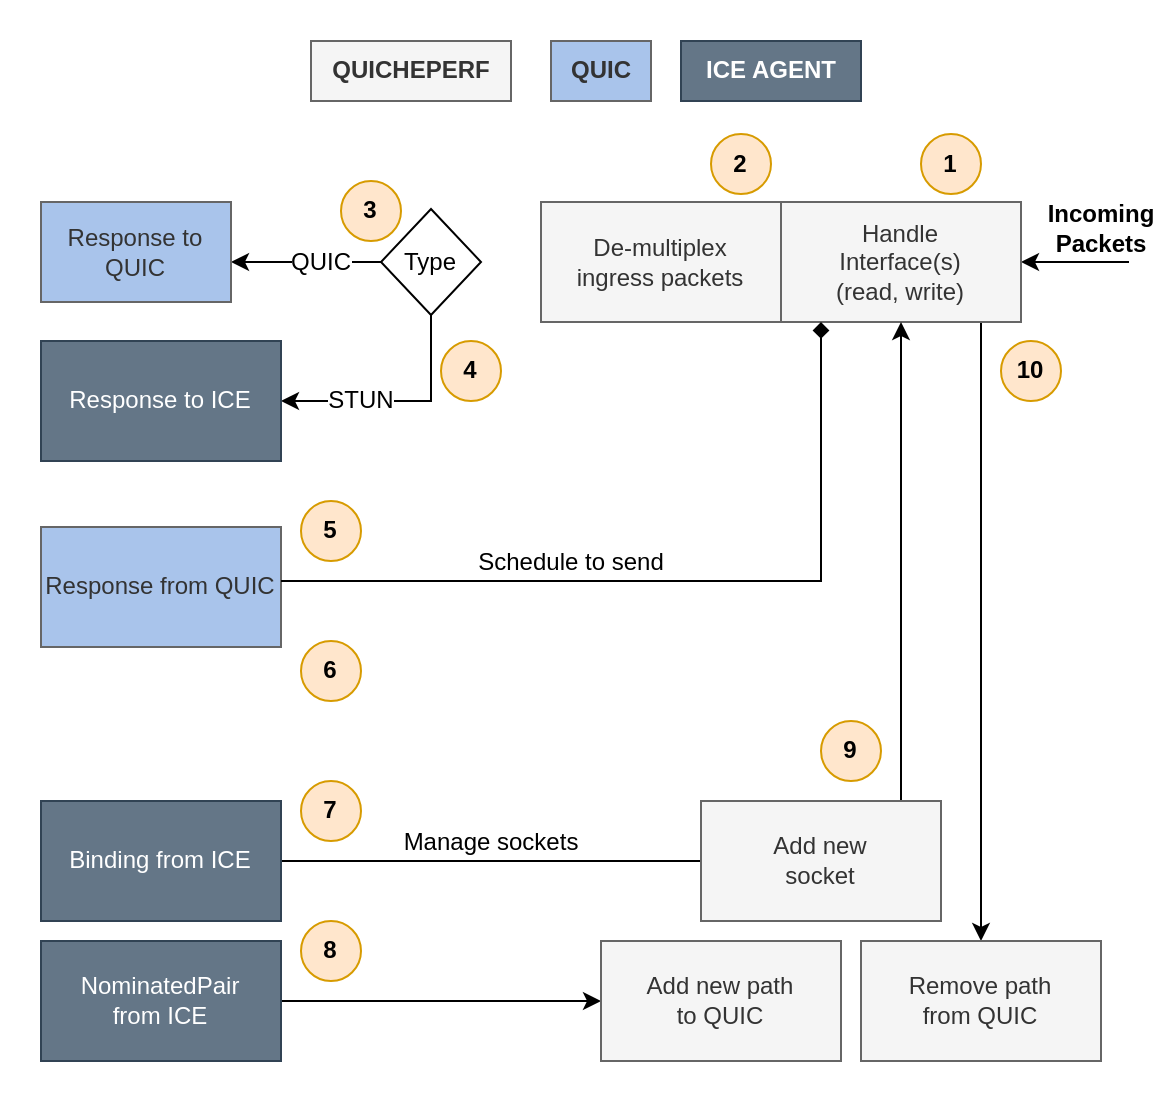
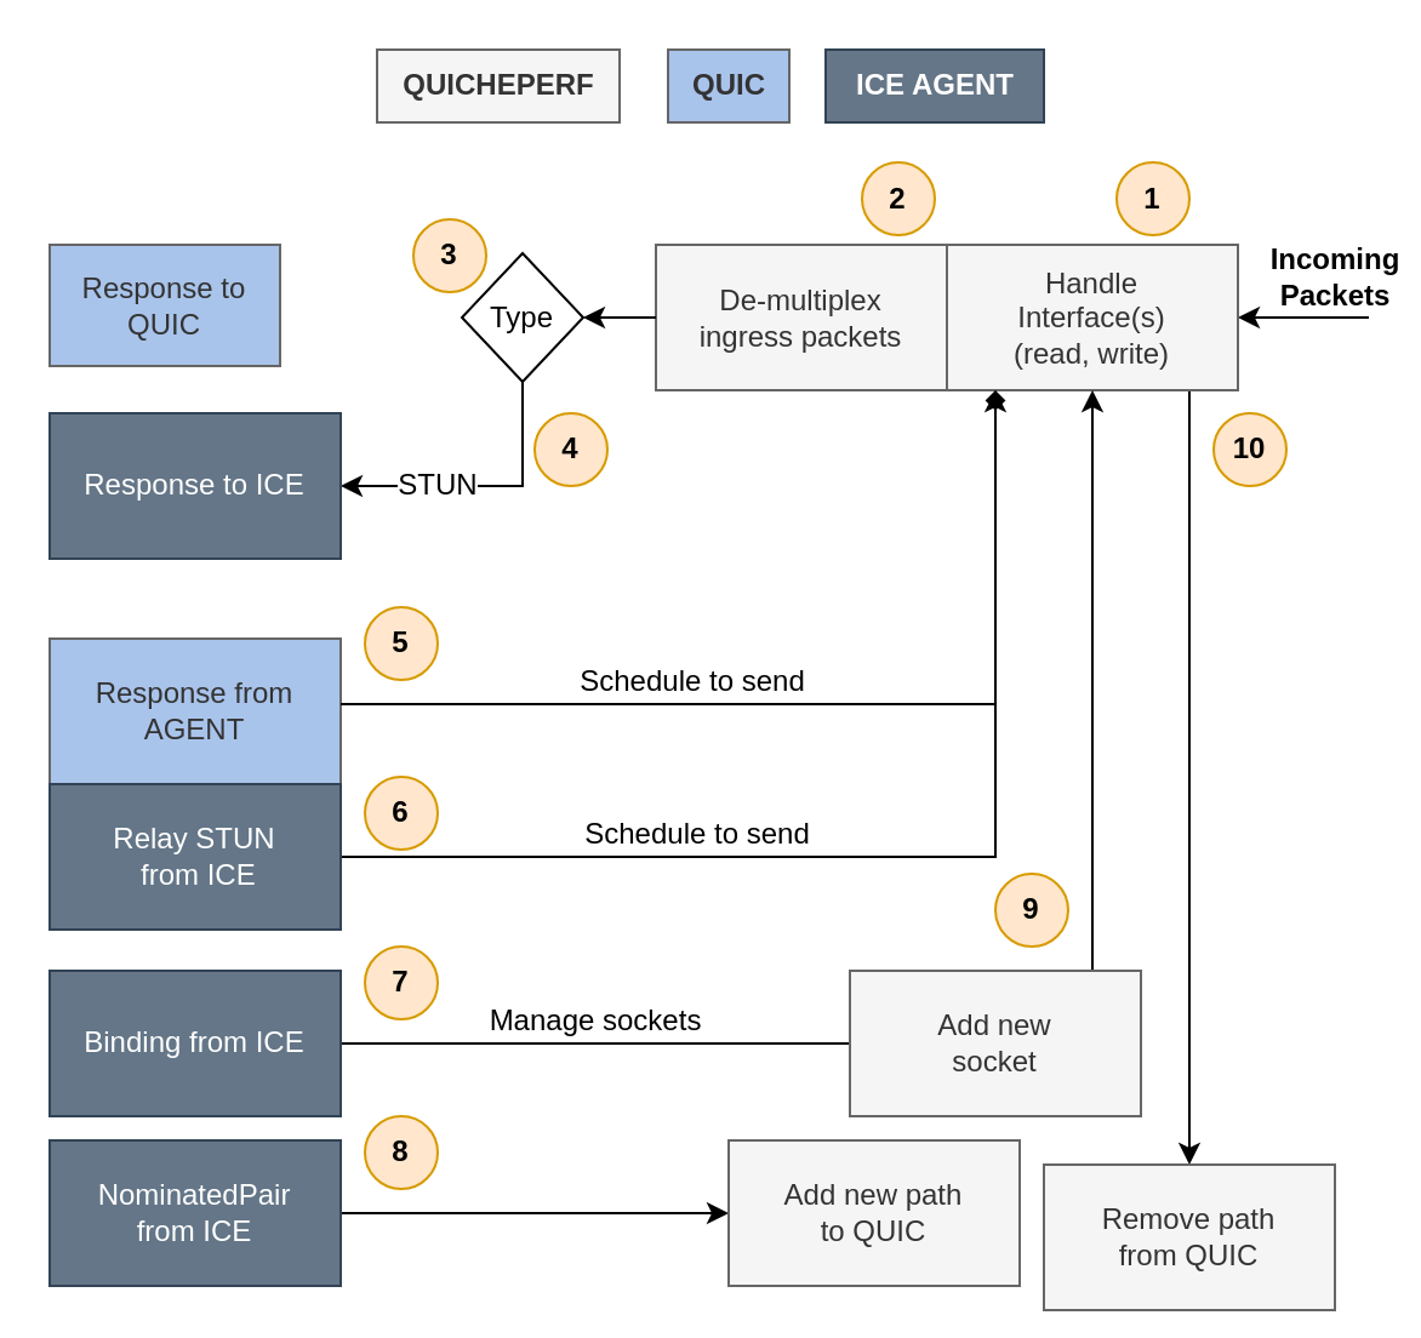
  <mxCell id="0" />
  <mxCell id="1" parent="0" />
  <mxCell id="2" value="&lt;div&gt;Incoming&lt;/div&gt;&lt;div&gt;Packets&lt;br&gt;&lt;/div&gt;" style="edgeStyle=orthogonalEdgeStyle;rounded=0;orthogonalLoop=1;jettySize=auto;html=1;startArrow=classic;startFill=1;fontStyle=1;fontSize=12;verticalAlign=bottom;endArrow=none;endFill=0;labelPosition=center;verticalLabelPosition=top;align=center;" edge="1" parent="1" source="4"><mxGeometry x="0.487" relative="1" as="geometry"><mxPoint x="564" y="130.5" as="targetPoint" /><mxPoint as="offset" /></mxGeometry></mxCell>
  <mxCell id="3" style="edgeStyle=orthogonalEdgeStyle;rounded=0;orthogonalLoop=1;jettySize=auto;html=1;" edge="1" parent="1" source="4" target="25"><mxGeometry relative="1" as="geometry"><Array as="points"><mxPoint x="490" y="240" /><mxPoint x="490" y="240" /></Array></mxGeometry></mxCell>
  <mxCell id="4" value="Handle&lt;br&gt;&lt;div&gt;Interface(s)&lt;/div&gt;&lt;div&gt;(read, write)&lt;br&gt;&lt;/div&gt;" style="rounded=0;whiteSpace=wrap;html=1;fillColor=#f5f5f5;fontColor=#333333;strokeColor=#666666;" vertex="1" parent="1"><mxGeometry x="390" y="100.5" width="120" height="60" as="geometry" /></mxCell>
  <mxCell id="5" value="1" style="ellipse;whiteSpace=wrap;html=1;aspect=fixed;fontSize=12;fontStyle=1;fillColor=#ffe6cc;strokeColor=#d79b00;" vertex="1" parent="1"><mxGeometry x="460" y="66.5" width="30" height="30" as="geometry" /></mxCell>
  <mxCell id="6" value="QUICHEPERF" style="text;html=1;align=center;verticalAlign=middle;resizable=0;points=[];autosize=1;strokeColor=#666666;fillColor=#f5f5f5;fontStyle=1;fontColor=#333333;" vertex="1" parent="1"><mxGeometry x="155" y="20" width="100" height="30" as="geometry" /></mxCell>
  <mxCell id="7" value="STUN" style="edgeStyle=orthogonalEdgeStyle;rounded=0;orthogonalLoop=1;jettySize=auto;html=1;verticalAlign=middle;horizontal=1;fontSize=12;" edge="1" parent="1" source="16" target="11"><mxGeometry x="0.322" relative="1" as="geometry"><mxPoint x="240" y="147" as="targetPoint" /><Array as="points"><mxPoint x="215" y="200" /></Array><mxPoint as="offset" /></mxGeometry></mxCell>
- <mxCell id="8" value="QUIC" style="edgeStyle=orthogonalEdgeStyle;rounded=0;orthogonalLoop=1;jettySize=auto;html=1;fontSize=12;" edge="1" parent="1" source="16" target="12"><mxGeometry x="-0.199" relative="1" as="geometry"><mxPoint x="120" y="140" as="targetPoint" /><Array as="points"><mxPoint x="160" y="130" /><mxPoint x="160" y="130" /></Array><mxPoint as="offset" /></mxGeometry></mxCell>
  <mxCell id="9" value="&lt;div&gt;De-multiplex&lt;/div&gt;&lt;div&gt;ingress packets&lt;br&gt;&lt;/div&gt;" style="rounded=0;whiteSpace=wrap;html=1;fillColor=#f5f5f5;fontColor=#333333;strokeColor=#666666;" vertex="1" parent="1"><mxGeometry x="270" y="100.5" width="120" height="60" as="geometry" /></mxCell>
  <mxCell id="10" value="2" style="ellipse;whiteSpace=wrap;html=1;aspect=fixed;fontSize=12;fontStyle=1;fillColor=#ffe6cc;strokeColor=#d79b00;" vertex="1" parent="1"><mxGeometry x="355" y="66.5" width="30" height="30" as="geometry" /></mxCell>
  <mxCell id="11" value="Response to ICE" style="rounded=0;whiteSpace=wrap;html=1;fillColor=#647687;fontColor=#ffffff;strokeColor=#314354;" vertex="1" parent="1"><mxGeometry x="20" y="170" width="120" height="60" as="geometry" /></mxCell>
  <mxCell id="12" value="Response to QUIC" style="rounded=0;whiteSpace=wrap;html=1;fillColor=#A9C4EB;fontColor=#333333;strokeColor=#666666;" vertex="1" parent="1"><mxGeometry x="20" y="100.5" width="95" height="50" as="geometry" /></mxCell>
- <mxCell id="13" value="Response from QUIC" style="rounded=0;whiteSpace=wrap;html=1;fillColor=#A9C4EB;fontColor=#333333;strokeColor=#666666;" vertex="1" parent="1"><mxGeometry x="20" y="263" width="120" height="60" as="geometry" /></mxCell>
+ <mxCell id="13" value="Response from AGENT" style="rounded=0;whiteSpace=wrap;html=1;fillColor=#A9C4EB;fontColor=#333333;strokeColor=#666666;" vertex="1" parent="1"><mxGeometry x="20" y="263" width="120" height="60" as="geometry" /></mxCell>
  <mxCell id="14" value="6" style="ellipse;whiteSpace=wrap;html=1;aspect=fixed;fontSize=12;fontStyle=1;fillColor=#ffe6cc;strokeColor=#d79b00;" vertex="1" parent="1"><mxGeometry y="320" width="30" height="30" as="geometry" x="150" /></mxCell>
+ <mxCell id="15" value="" style="edgeStyle=orthogonalEdgeStyle;rounded=0;orthogonalLoop=1;jettySize=auto;html=1;" edge="1" parent="1" source="9" target="16"><mxGeometry relative="1" as="geometry"><mxPoint x="270" y="130.5" as="sourcePoint" /><mxPoint x="270" y="396.5" as="targetPoint" /><Array as="points" /></mxGeometry></mxCell>
  <mxCell id="16" value="Type" style="rhombus;whiteSpace=wrap;html=1;" vertex="1" parent="1"><mxGeometry x="190" y="104" width="50" height="53" as="geometry" /></mxCell>
  <mxCell id="17" value="Manage sockets" style="edgeStyle=orthogonalEdgeStyle;rounded=0;orthogonalLoop=1;jettySize=auto;html=1;fontSize=12;verticalAlign=bottom;endArrow=none;" edge="1" parent="1" source="18" target="27"><mxGeometry relative="1" as="geometry" /></mxCell>
  <mxCell id="18" value="Binding from ICE" style="rounded=0;whiteSpace=wrap;html=1;fillColor=#647687;fontColor=#ffffff;strokeColor=#314354;" vertex="1" parent="1"><mxGeometry x="20" y="400" width="120" height="60" as="geometry" /></mxCell>
+ <mxCell id="19" value="Schedule to send" style="edgeStyle=orthogonalEdgeStyle;rounded=0;orthogonalLoop=1;jettySize=auto;html=1;fontSize=12;verticalAlign=bottom;" edge="1" parent="1" source="20" target="4"><mxGeometry x="-0.363" relative="1" as="geometry"><Array as="points"><mxPoint x="410" y="353" /></Array><mxPoint as="offset" /></mxGeometry></mxCell>
+ <mxCell id="20" value="&lt;div&gt;Relay STUN&lt;/div&gt;&lt;div&gt;&amp;nbsp;from ICE&lt;/div&gt;" style="rounded=0;whiteSpace=wrap;html=1;fillColor=#647687;fontColor=#ffffff;strokeColor=#314354;" vertex="1" parent="1"><mxGeometry x="20" y="323" width="120" height="60" as="geometry" /></mxCell>
  <mxCell id="21" style="edgeStyle=orthogonalEdgeStyle;rounded=0;orthogonalLoop=1;jettySize=auto;html=1;" edge="1" parent="1" source="22" target="24"><mxGeometry relative="1" as="geometry"><Array as="points" /></mxGeometry></mxCell>
  <mxCell id="22" value="&lt;div&gt;NominatedPair&lt;/div&gt;&lt;div&gt;from ICE&lt;br&gt;&lt;/div&gt;" style="rounded=0;whiteSpace=wrap;html=1;fillColor=#647687;fontColor=#ffffff;strokeColor=#314354;" vertex="1" parent="1"><mxGeometry x="20" y="470" width="120" height="60" as="geometry" /></mxCell>
  <mxCell id="23" value="&lt;div style=&quot;font-size: 12px;&quot;&gt;Schedule to send&lt;br style=&quot;font-size: 12px;&quot;&gt;&lt;/div&gt;" style="edgeStyle=orthogonalEdgeStyle;rounded=0;orthogonalLoop=1;jettySize=auto;html=1;labelPosition=center;verticalLabelPosition=middle;align=center;verticalAlign=bottom;fontSize=12;horizontal=1;endArrow=diamond;" edge="1" parent="1" source="13" target="4"><mxGeometry x="-0.272" relative="1" as="geometry"><mxPoint x="370" y="304" as="sourcePoint" /><mxPoint x="450" y="254" as="targetPoint" /><Array as="points"><mxPoint x="410" y="290" /></Array><mxPoint as="offset" /></mxGeometry></mxCell>
  <mxCell id="24" value="&lt;div&gt;Add new path&lt;/div&gt;&lt;div&gt;to QUIC&lt;br&gt;&lt;/div&gt;" style="rounded=0;whiteSpace=wrap;html=1;fillColor=#f5f5f5;fontColor=#333333;strokeColor=#666666;" vertex="1" parent="1"><mxGeometry x="300" y="470" width="120" height="60" as="geometry" /></mxCell>
- <mxCell id="25" value="&lt;div&gt;Remove path&lt;/div&gt;&lt;div&gt;from QUIC&lt;br&gt;&lt;/div&gt;" style="whiteSpace=wrap;html=1;fillColor=#f5f5f5;fontColor=#333333;strokeColor=#666666;" vertex="1" parent="1"><mxGeometry x="430" y="470" width="120" height="60" as="geometry" /></mxCell>
+ <mxCell id="25" value="&lt;div&gt;Remove path&lt;/div&gt;&lt;div&gt;from QUIC&lt;br&gt;&lt;/div&gt;" style="whiteSpace=wrap;html=1;fillColor=#f5f5f5;fontColor=#333333;strokeColor=#666666;" vertex="1" parent="1"><mxGeometry x="430" y="480" width="120" height="60" as="geometry" /></mxCell>
  <mxCell id="26" style="edgeStyle=orthogonalEdgeStyle;rounded=0;orthogonalLoop=1;jettySize=auto;html=1;" edge="1" parent="1" source="27" target="4"><mxGeometry relative="1" as="geometry"><Array as="points"><mxPoint x="450" y="280" /><mxPoint x="450" y="280" /></Array></mxGeometry></mxCell>
  <mxCell id="27" value="&lt;div&gt;Add new&lt;/div&gt;&lt;div&gt;socket&lt;br&gt;&lt;/div&gt;" style="whiteSpace=wrap;html=1;fillColor=#f5f5f5;fontColor=#333333;strokeColor=#666666;" vertex="1" parent="1"><mxGeometry x="350" y="400" width="120" height="60" as="geometry" /></mxCell>
  <mxCell id="28" value="4" style="ellipse;whiteSpace=wrap;html=1;aspect=fixed;fontSize=12;fontStyle=1;fillColor=#ffe6cc;strokeColor=#d79b00;" vertex="1" parent="1"><mxGeometry x="220" y="170" width="30" height="30" as="geometry" /></mxCell>
  <mxCell id="29" value="8" style="ellipse;whiteSpace=wrap;html=1;aspect=fixed;fontSize=12;fontStyle=1;fillColor=#ffe6cc;strokeColor=#d79b00;" vertex="1" parent="1"><mxGeometry y="460" width="30" height="30" as="geometry" x="150" /></mxCell>
  <mxCell id="30" value="3" style="ellipse;whiteSpace=wrap;html=1;aspect=fixed;fontSize=12;fontStyle=1;fillColor=#ffe6cc;strokeColor=#d79b00;" vertex="1" parent="1"><mxGeometry x="170" y="90" width="30" height="30" as="geometry" /></mxCell>
  <mxCell id="31" value="9" style="ellipse;whiteSpace=wrap;html=1;aspect=fixed;fontSize=12;fontStyle=1;fillColor=#ffe6cc;strokeColor=#d79b00;" vertex="1" parent="1"><mxGeometry x="410" y="360" width="30" height="30" as="geometry" /></mxCell>
  <mxCell id="32" value="5" style="ellipse;whiteSpace=wrap;html=1;aspect=fixed;fontSize=12;fontStyle=1;fillColor=#ffe6cc;strokeColor=#d79b00;" vertex="1" parent="1"><mxGeometry y="250" width="30" height="30" as="geometry" x="150" /></mxCell>
  <mxCell id="33" value="7" style="ellipse;whiteSpace=wrap;html=1;aspect=fixed;fontSize=12;fontStyle=1;fillColor=#ffe6cc;strokeColor=#d79b00;" vertex="1" parent="1"><mxGeometry y="390" width="30" height="30" as="geometry" x="150" /></mxCell>
  <mxCell id="34" value="QUIC" style="text;html=1;align=center;verticalAlign=middle;resizable=0;points=[];autosize=1;strokeColor=#666666;fillColor=#A9C4EB;fontStyle=1;fontColor=#333333;" vertex="1" parent="1"><mxGeometry x="275" y="20" width="50" height="30" as="geometry" /></mxCell>
  <mxCell id="35" value="ICE AGENT" style="text;html=1;align=center;verticalAlign=middle;resizable=0;points=[];autosize=1;strokeColor=#314354;fillColor=#647687;fontStyle=1;fontColor=#ffffff;" vertex="1" parent="1"><mxGeometry x="340" y="20" width="90" height="30" as="geometry" /></mxCell>
  <mxCell id="36" value="10" style="ellipse;whiteSpace=wrap;html=1;aspect=fixed;fontSize=12;fontStyle=1;fillColor=#ffe6cc;strokeColor=#d79b00;" vertex="1" parent="1"><mxGeometry x="500" y="170" width="30" height="30" as="geometry" /></mxCell>
